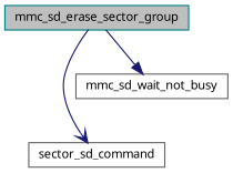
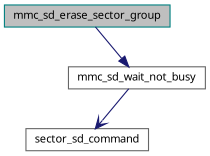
  digraph {
    rankdir=TB
    node [color=gray40 fillcolor=white fontname="FreeSans.ttf" fontsize=10 shape=record style=filled]
    edge [color=midnightblue fontname="FreeSans.ttf" fontsize=10 labelfontname="FreeSans.ttf" labelfontsize=10 style=solid]
    n1 [color=teal fillcolor=grey75 fontcolor=black height=0.2 label=mmc_sd_erase_sector_group width=0.4]
    n2 [height=0.2 label=sector_sd_command width=0.4]
    n3 [height=0.2 label=mmc_sd_wait_not_busy width=0.4]
-   n1 -> n2 [arrowhead=vee]
+   n3 -> n2 [arrowhead=vee]
    n1 -> n3 [arrowhead=normal]
  }
